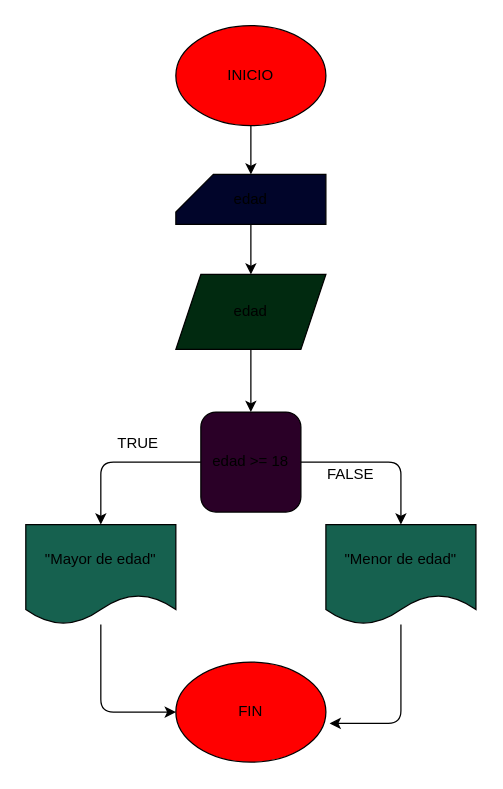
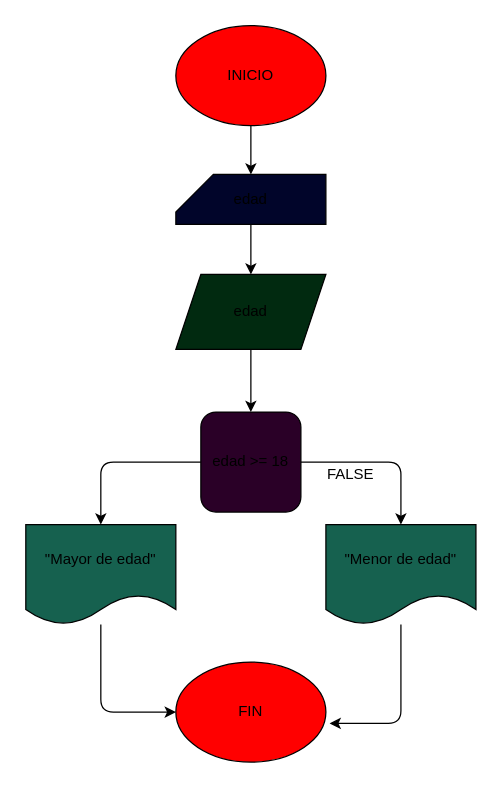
  <mxCell id="0" />
  <mxCell id="1" parent="0" />
  <mxCell id="2" style="edgeStyle=none;html=1;" edge="1" parent="1" source="3" target="5"><mxGeometry relative="1" as="geometry" /></mxCell>
  <mxCell id="3" value="INICIO" style="ellipse;whiteSpace=wrap;html=1;fillColor=#FF0000;" vertex="1" parent="1"><mxGeometry x="140" y="20" width="120" height="80" as="geometry" /></mxCell>
  <mxCell id="4" style="edgeStyle=none;html=1;entryX=0.5;entryY=0;entryDx=0;entryDy=0;" edge="1" parent="1" source="5" target="7"><mxGeometry relative="1" as="geometry" /></mxCell>
  <mxCell id="5" value="edad" style="shape=card;whiteSpace=wrap;html=1;fillColor=#01052A;" vertex="1" parent="1"><mxGeometry x="140" y="139" width="120" height="40" as="geometry" /></mxCell>
  <mxCell id="6" style="edgeStyle=none;html=1;exitX=0.5;exitY=1;exitDx=0;exitDy=0;entryX=0.5;entryY=0;entryDx=0;entryDy=0;" edge="1" parent="1" source="7" target="10"><mxGeometry relative="1" as="geometry" /></mxCell>
  <mxCell id="7" value="edad" style="shape=parallelogram;perimeter=parallelogramPerimeter;whiteSpace=wrap;html=1;fixedSize=1;fillColor=#012A10;" vertex="1" parent="1"><mxGeometry x="140" y="219" width="120" height="60" as="geometry" /></mxCell>
  <mxCell id="8" style="edgeStyle=none;html=1;entryX=0.5;entryY=0;entryDx=0;entryDy=0;" edge="1" parent="1" source="10"><mxGeometry relative="1" as="geometry"><mxPoint x="320" y="419" as="targetPoint" /><Array as="points"><mxPoint x="320" y="369" /><mxPoint x="320" y="399" /></Array></mxGeometry></mxCell>
  <mxCell id="9" style="edgeStyle=none;html=1;exitX=0;exitY=0.5;exitDx=0;exitDy=0;entryX=0.5;entryY=0;entryDx=0;entryDy=0;" edge="1" parent="1" source="10" target="12"><mxGeometry relative="1" as="geometry"><mxPoint x="20" y="369" as="targetPoint" /><Array as="points"><mxPoint x="80" y="369" /><mxPoint x="80" y="389" /></Array></mxGeometry></mxCell>
  <mxCell id="10" value="edad &amp;gt;= 18" style="whiteSpace=wrap;html=1;fillColor=#2A0027;rounded=1;" vertex="1" parent="1"><mxGeometry x="160" y="329" width="80" height="80" as="geometry" /></mxCell>
  <mxCell id="11" style="edgeStyle=none;html=1;entryX=0;entryY=0.5;entryDx=0;entryDy=0;" edge="1" parent="1" source="12" target="14"><mxGeometry relative="1" as="geometry"><Array as="points"><mxPoint x="80" y="569" /></Array></mxGeometry></mxCell>
  <mxCell id="12" value="&quot;Mayor de edad&quot;" style="shape=document;whiteSpace=wrap;html=1;boundedLbl=1;fillColor=#16614F;" vertex="1" parent="1"><mxGeometry x="20" y="419" width="120" height="80" as="geometry" /></mxCell>
  <mxCell id="13" style="edgeStyle=none;html=1;entryX=1.025;entryY=0.613;entryDx=0;entryDy=0;entryPerimeter=0;" edge="1" parent="1" target="14"><mxGeometry relative="1" as="geometry"><mxPoint x="320" y="499" as="sourcePoint" /><Array as="points"><mxPoint x="320" y="578" /></Array></mxGeometry></mxCell>
  <mxCell id="14" value="FIN" style="ellipse;whiteSpace=wrap;html=1;fillColor=#FF0000;" vertex="1" parent="1"><mxGeometry x="140" y="529" width="120" height="80" as="geometry" /></mxCell>
  <mxCell id="15" value="&quot;Menor de edad&quot;" style="shape=document;whiteSpace=wrap;html=1;boundedLbl=1;fillColor=#16614F;" vertex="1" parent="1"><mxGeometry x="260" y="419" width="120" height="80" as="geometry" /></mxCell>
- <mxCell id="16" value="TRUE" style="text;html=1;strokeColor=none;fillColor=none;align=center;verticalAlign=middle;whiteSpace=wrap;rounded=0;" vertex="1" parent="1"><mxGeometry x="80" y="339" width="60" height="30" as="geometry" /></mxCell>
  <mxCell id="17" value="FALSE" style="text;html=1;strokeColor=none;fillColor=none;align=center;verticalAlign=middle;whiteSpace=wrap;rounded=0;" vertex="1" parent="1"><mxGeometry x="250" y="364" width="60" height="30" as="geometry" /></mxCell>
